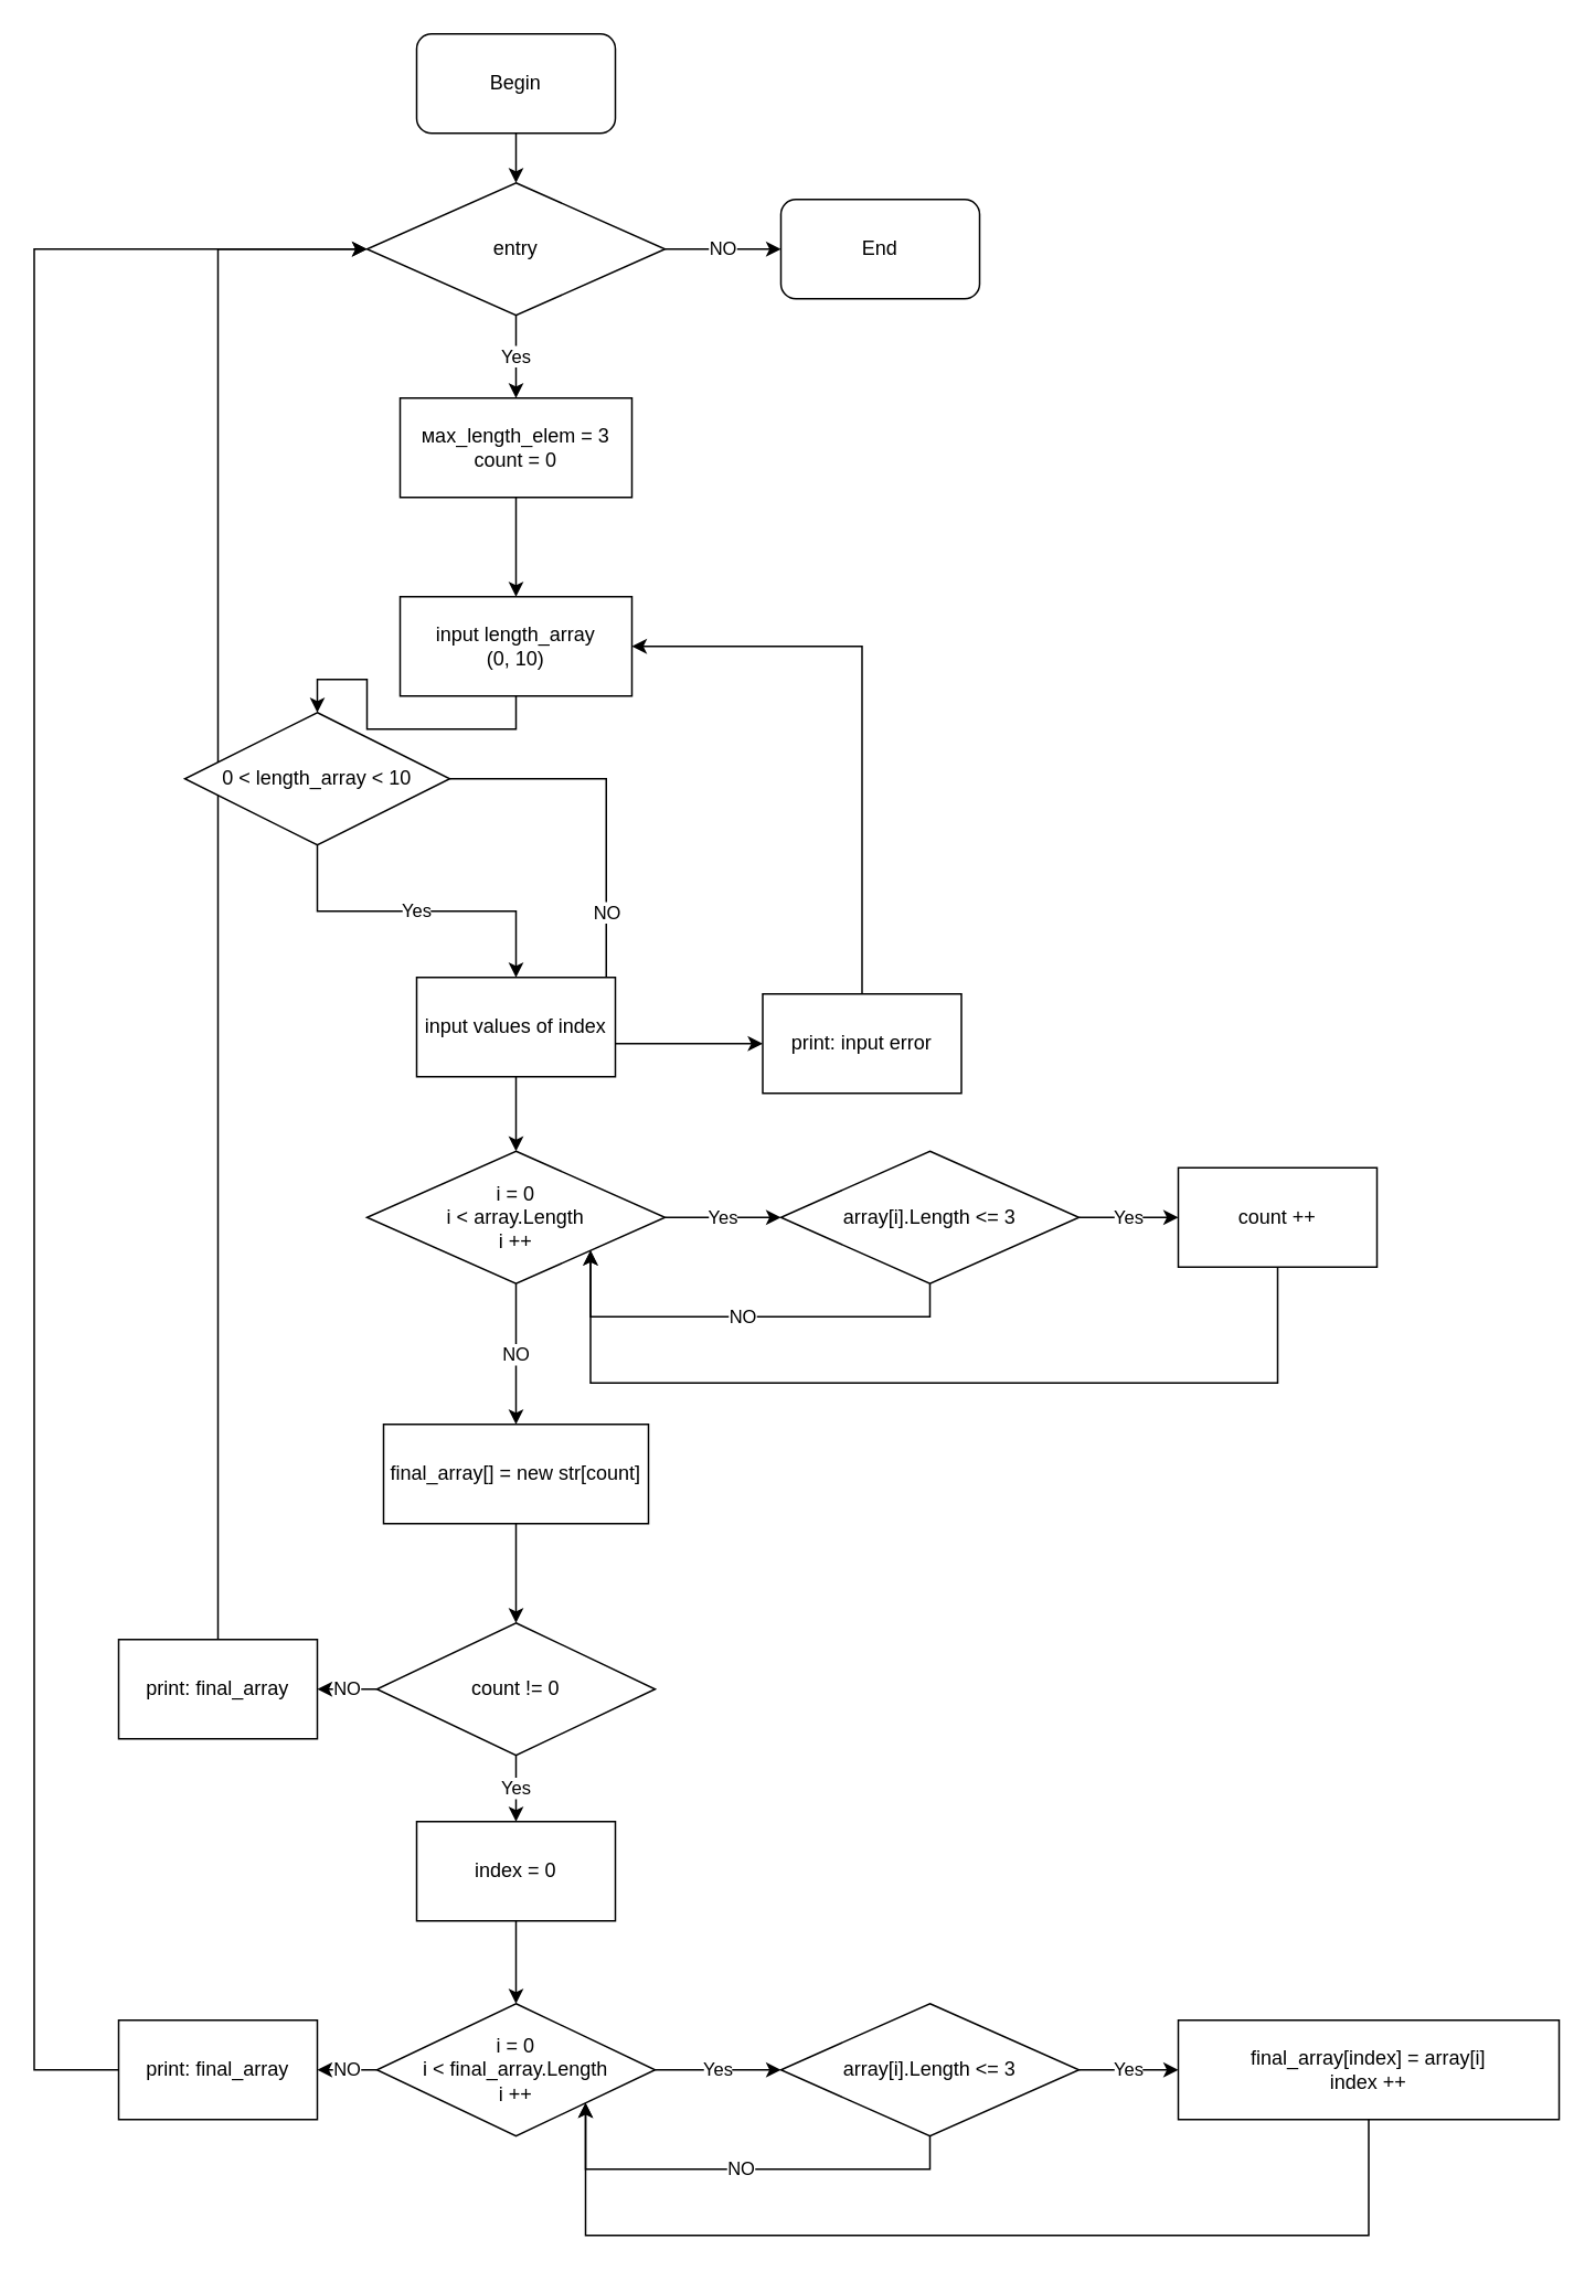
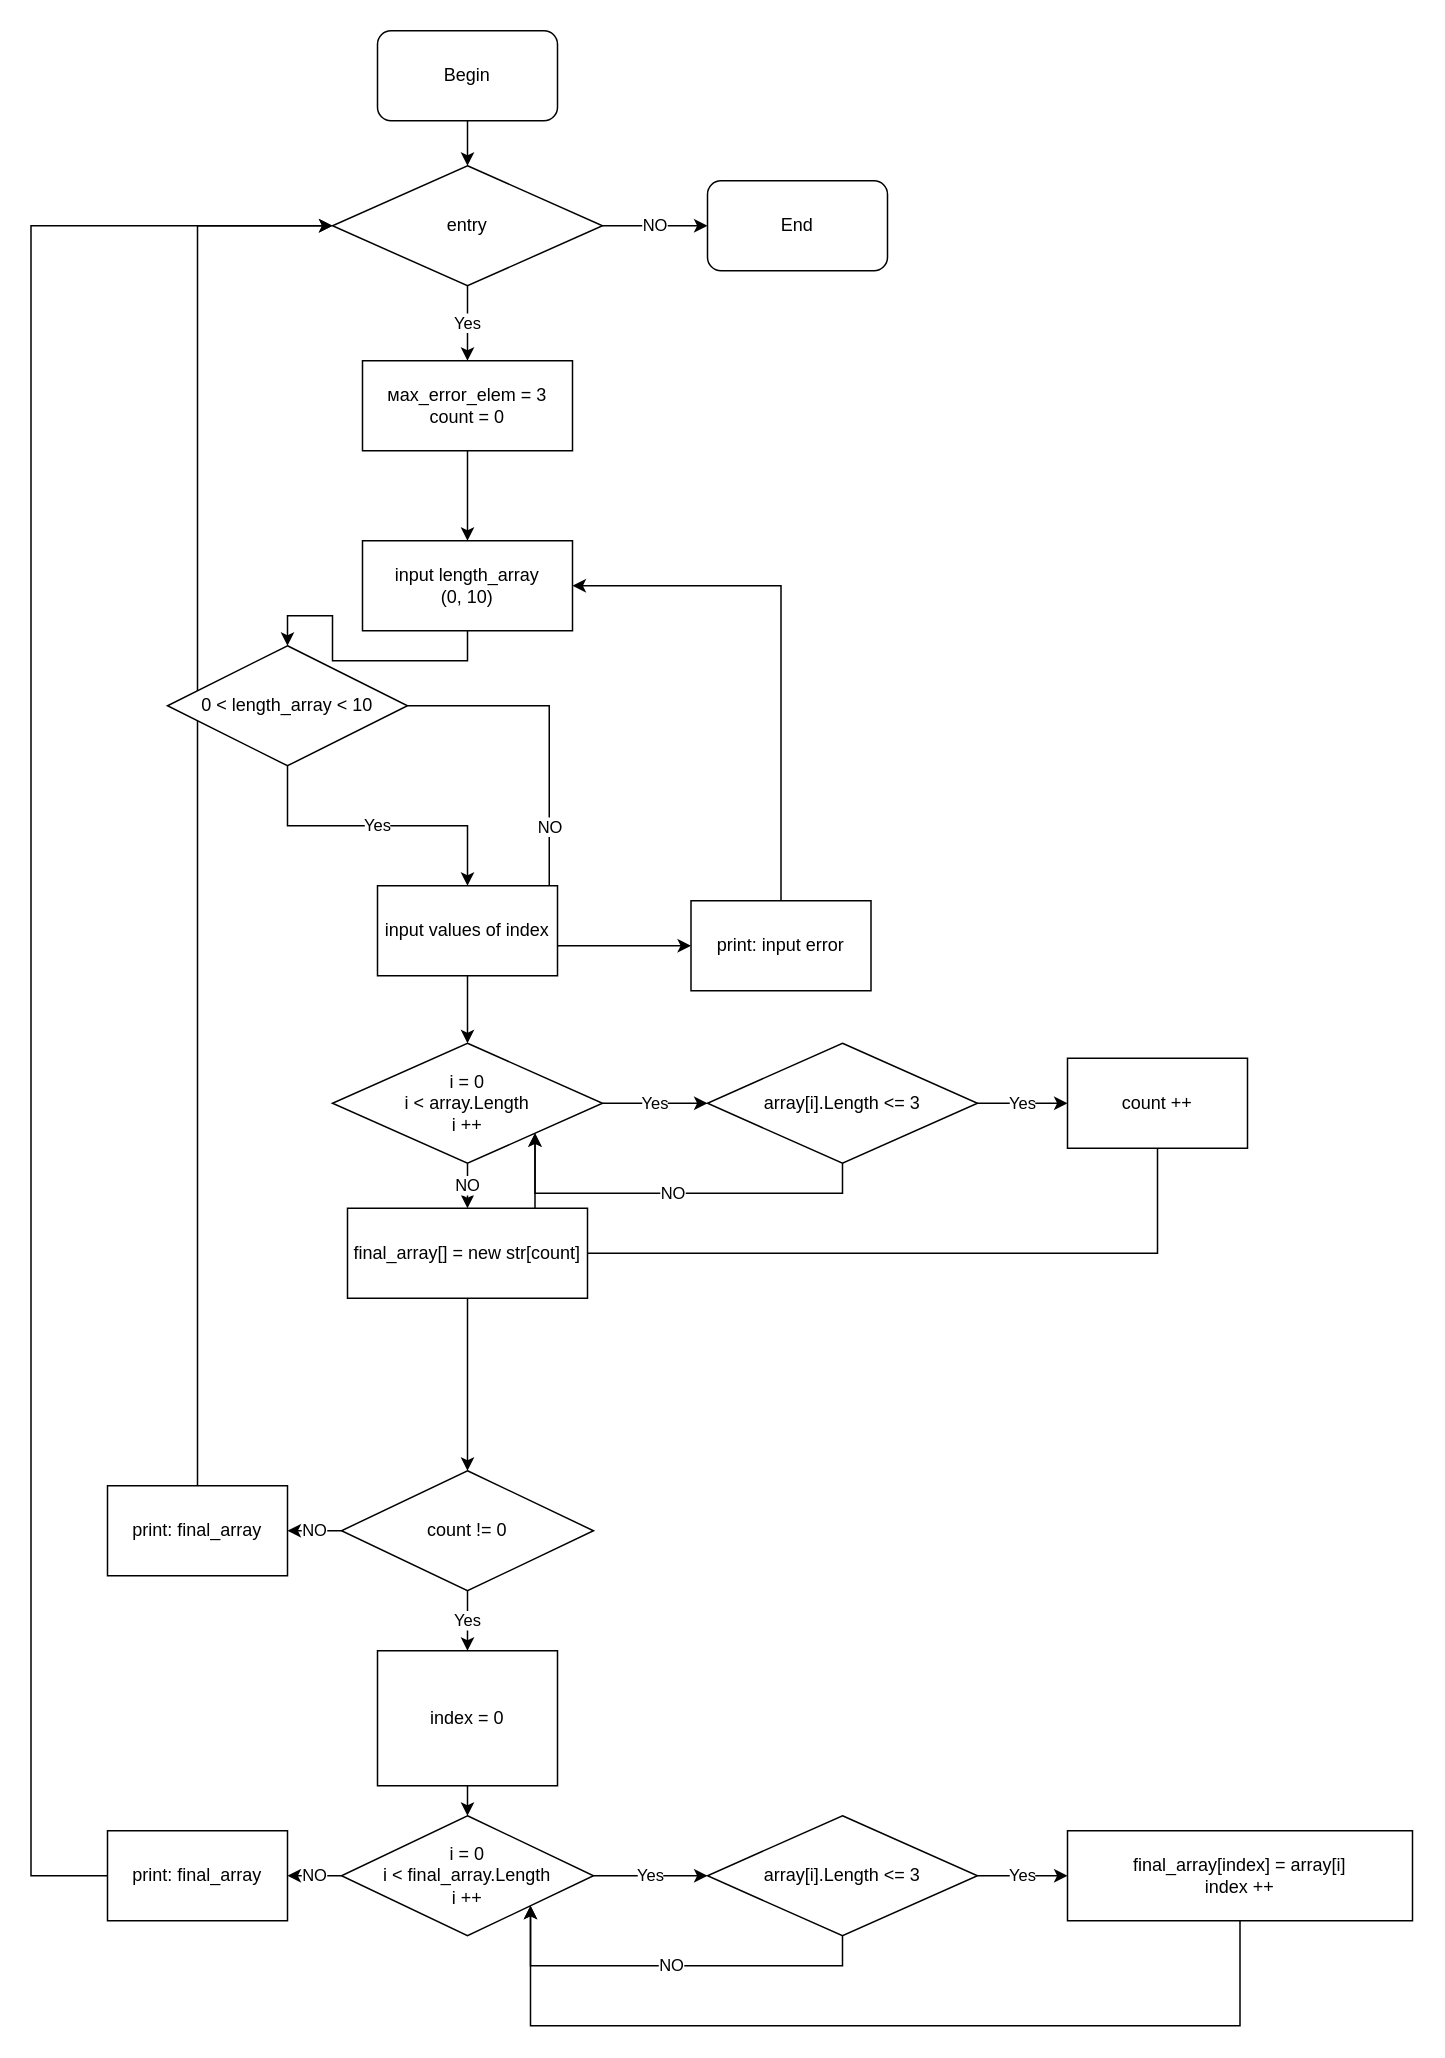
  <mxCell id="0" />
  <mxCell id="1" parent="0" />
  <mxCell id="2" style="edgeStyle=orthogonalEdgeStyle;rounded=0;orthogonalLoop=1;jettySize=auto;html=1;exitX=0.5;exitY=1;exitDx=0;exitDy=0;entryX=0.5;entryY=0;entryDx=0;entryDy=0;" parent="1" source="3" target="32" edge="1"><mxGeometry relative="1" as="geometry" /></mxCell>
  <mxCell id="3" value="Begin" style="rounded=1;whiteSpace=wrap;html=1;" parent="1" vertex="1"><mxGeometry x="251" y="20" width="120" height="60" as="geometry" /></mxCell>
  <mxCell id="4" style="edgeStyle=orthogonalEdgeStyle;rounded=0;orthogonalLoop=1;jettySize=auto;html=1;exitX=0.5;exitY=1;exitDx=0;exitDy=0;entryX=0.5;entryY=0;entryDx=0;entryDy=0;" parent="1" source="5" target="34" edge="1"><mxGeometry relative="1" as="geometry" /></mxCell>
- <mxCell id="5" value="мах_length_elem = 3&lt;br&gt;count = 0" style="rounded=0;whiteSpace=wrap;html=1;" parent="1" vertex="1"><mxGeometry x="241" y="240" width="140" height="60" as="geometry" /></mxCell>
+ <mxCell id="5" value="мах_error_elem = 3&lt;br&gt;count = 0" style="rounded=0;whiteSpace=wrap;html=1;" parent="1" vertex="1"><mxGeometry x="241" y="240" width="140" height="60" as="geometry" /></mxCell>
  <mxCell id="6" value="Yes" style="edgeStyle=orthogonalEdgeStyle;rounded=0;orthogonalLoop=1;jettySize=auto;html=1;exitX=1;exitY=0.5;exitDx=0;exitDy=0;entryX=0;entryY=0.5;entryDx=0;entryDy=0;" parent="1" source="8" target="11" edge="1"><mxGeometry relative="1" as="geometry" /></mxCell>
  <mxCell id="7" value="NO" style="edgeStyle=orthogonalEdgeStyle;rounded=0;orthogonalLoop=1;jettySize=auto;html=1;exitX=0.5;exitY=1;exitDx=0;exitDy=0;entryX=0.5;entryY=0;entryDx=0;entryDy=0;" edge="1" parent="1" source="8" target="15"><mxGeometry relative="1" as="geometry" /></mxCell>
  <mxCell id="8" value="i = 0&lt;br&gt;i &amp;lt; array.Length&lt;br&gt;i ++" style="rhombus;whiteSpace=wrap;html=1;" parent="1" vertex="1"><mxGeometry x="221" y="695" width="180" height="80" as="geometry" /></mxCell>
  <mxCell id="9" value="Yes" style="edgeStyle=orthogonalEdgeStyle;rounded=0;orthogonalLoop=1;jettySize=auto;html=1;exitX=1;exitY=0.5;exitDx=0;exitDy=0;entryX=0;entryY=0.5;entryDx=0;entryDy=0;" parent="1" source="11" target="13" edge="1"><mxGeometry relative="1" as="geometry" /></mxCell>
  <mxCell id="10" value="NO" style="edgeStyle=orthogonalEdgeStyle;rounded=0;orthogonalLoop=1;jettySize=auto;html=1;exitX=0.5;exitY=1;exitDx=0;exitDy=0;entryX=1;entryY=1;entryDx=0;entryDy=0;" parent="1" source="11" target="8" edge="1"><mxGeometry relative="1" as="geometry"><Array as="points"><mxPoint x="561" y="795" /><mxPoint x="356" y="795" /></Array></mxGeometry></mxCell>
  <mxCell id="11" value="array[i].Length &amp;lt;= 3" style="rhombus;whiteSpace=wrap;html=1;" parent="1" vertex="1"><mxGeometry x="471" y="695" width="180" height="80" as="geometry" /></mxCell>
  <mxCell id="12" style="edgeStyle=orthogonalEdgeStyle;rounded=0;orthogonalLoop=1;jettySize=auto;html=1;exitX=0.5;exitY=1;exitDx=0;exitDy=0;entryX=1;entryY=1;entryDx=0;entryDy=0;" parent="1" source="13" target="8" edge="1"><mxGeometry relative="1" as="geometry"><Array as="points"><mxPoint x="771" y="835" /><mxPoint x="356" y="835" /></Array></mxGeometry></mxCell>
  <mxCell id="13" value="count ++" style="rounded=0;whiteSpace=wrap;html=1;" parent="1" vertex="1"><mxGeometry x="711" y="705" width="120" height="60" as="geometry" /></mxCell>
  <mxCell id="14" style="edgeStyle=orthogonalEdgeStyle;rounded=0;orthogonalLoop=1;jettySize=auto;html=1;exitX=0.5;exitY=1;exitDx=0;exitDy=0;entryX=0.5;entryY=0;entryDx=0;entryDy=0;" edge="1" parent="1" source="15" target="18"><mxGeometry relative="1" as="geometry" /></mxCell>
- <mxCell id="15" value="final_array[] = new str[count]" style="rounded=0;whiteSpace=wrap;html=1;" parent="1" vertex="1"><mxGeometry x="231" y="860" width="160" height="60" as="geometry" /></mxCell>
+ <mxCell id="15" value="final_array[] = new str[count]" style="rounded=0;whiteSpace=wrap;html=1;" parent="1" vertex="1"><mxGeometry x="231" y="805" width="160" height="60" as="geometry" /></mxCell>
  <mxCell id="16" value="NO" style="edgeStyle=orthogonalEdgeStyle;rounded=0;orthogonalLoop=1;jettySize=auto;html=1;exitX=0;exitY=0.5;exitDx=0;exitDy=0;entryX=1;entryY=0.5;entryDx=0;entryDy=0;" parent="1" source="18" target="36" edge="1"><mxGeometry relative="1" as="geometry" /></mxCell>
  <mxCell id="17" value="Yes" style="edgeStyle=orthogonalEdgeStyle;rounded=0;orthogonalLoop=1;jettySize=auto;html=1;exitX=0.5;exitY=1;exitDx=0;exitDy=0;entryX=0.5;entryY=0;entryDx=0;entryDy=0;" edge="1" parent="1" source="18" target="45"><mxGeometry relative="1" as="geometry" /></mxCell>
  <mxCell id="18" value="count != 0" style="rhombus;whiteSpace=wrap;html=1;" parent="1" vertex="1"><mxGeometry x="227" y="980" width="168" height="80" as="geometry" /></mxCell>
  <mxCell id="19" value="Yes" style="edgeStyle=orthogonalEdgeStyle;rounded=0;orthogonalLoop=1;jettySize=auto;html=1;exitX=1;exitY=0.5;exitDx=0;exitDy=0;entryX=0;entryY=0.5;entryDx=0;entryDy=0;" parent="1" source="21" target="24" edge="1"><mxGeometry relative="1" as="geometry" /></mxCell>
  <mxCell id="20" value="NO" style="edgeStyle=orthogonalEdgeStyle;rounded=0;orthogonalLoop=1;jettySize=auto;html=1;exitX=0;exitY=0.5;exitDx=0;exitDy=0;entryX=1;entryY=0.5;entryDx=0;entryDy=0;" parent="1" source="21" target="29" edge="1"><mxGeometry relative="1" as="geometry" /></mxCell>
  <mxCell id="21" value="i = 0&lt;br style=&quot;border-color: var(--border-color);&quot;&gt;i &amp;lt; final_array.Length&lt;br style=&quot;border-color: var(--border-color);&quot;&gt;i ++" style="rhombus;whiteSpace=wrap;html=1;" parent="1" vertex="1"><mxGeometry x="227" y="1210" width="168" height="80" as="geometry" /></mxCell>
  <mxCell id="22" value="Yes" style="edgeStyle=orthogonalEdgeStyle;rounded=0;orthogonalLoop=1;jettySize=auto;html=1;exitX=1;exitY=0.5;exitDx=0;exitDy=0;entryX=0;entryY=0.5;entryDx=0;entryDy=0;" parent="1" source="24" target="26" edge="1"><mxGeometry relative="1" as="geometry" /></mxCell>
  <mxCell id="23" value="NO" style="edgeStyle=orthogonalEdgeStyle;rounded=0;orthogonalLoop=1;jettySize=auto;html=1;exitX=0.5;exitY=1;exitDx=0;exitDy=0;entryX=1;entryY=1;entryDx=0;entryDy=0;" parent="1" source="24" target="21" edge="1"><mxGeometry relative="1" as="geometry"><Array as="points"><mxPoint x="561" y="1310" /><mxPoint x="353" y="1310" /></Array></mxGeometry></mxCell>
  <mxCell id="24" value="array[i].Length &amp;lt;= 3" style="rhombus;whiteSpace=wrap;html=1;" parent="1" vertex="1"><mxGeometry x="471" y="1210" width="180" height="80" as="geometry" /></mxCell>
  <mxCell id="25" style="edgeStyle=orthogonalEdgeStyle;rounded=0;orthogonalLoop=1;jettySize=auto;html=1;exitX=0.5;exitY=1;exitDx=0;exitDy=0;entryX=1;entryY=1;entryDx=0;entryDy=0;" parent="1" source="26" target="21" edge="1"><mxGeometry relative="1" as="geometry"><Array as="points"><mxPoint x="826" y="1350" /><mxPoint x="353" y="1350" /></Array></mxGeometry></mxCell>
  <mxCell id="26" value="final_array[index] = array[i]&lt;br&gt;index ++" style="rounded=0;whiteSpace=wrap;html=1;" parent="1" vertex="1"><mxGeometry x="711" y="1220" width="230" height="60" as="geometry" /></mxCell>
  <mxCell id="27" value="End" style="rounded=1;whiteSpace=wrap;html=1;" parent="1" vertex="1"><mxGeometry x="471" y="120" width="120" height="60" as="geometry" /></mxCell>
  <mxCell id="28" style="edgeStyle=orthogonalEdgeStyle;rounded=0;orthogonalLoop=1;jettySize=auto;html=1;exitX=0;exitY=0.5;exitDx=0;exitDy=0;entryX=0;entryY=0.5;entryDx=0;entryDy=0;" parent="1" source="29" target="32" edge="1"><mxGeometry relative="1" as="geometry"><Array as="points"><mxPoint x="20" y="1250" /><mxPoint x="20" y="150" /></Array></mxGeometry></mxCell>
  <mxCell id="29" value="print: final_array" style="rounded=0;whiteSpace=wrap;html=1;" parent="1" vertex="1"><mxGeometry x="71" y="1220" width="120" height="60" as="geometry" /></mxCell>
  <mxCell id="30" value="NO" style="edgeStyle=orthogonalEdgeStyle;rounded=0;orthogonalLoop=1;jettySize=auto;html=1;exitX=1;exitY=0.5;exitDx=0;exitDy=0;entryX=0;entryY=0.5;entryDx=0;entryDy=0;" parent="1" source="32" target="27" edge="1"><mxGeometry relative="1" as="geometry" /></mxCell>
  <mxCell id="31" value="Yes" style="edgeStyle=orthogonalEdgeStyle;rounded=0;orthogonalLoop=1;jettySize=auto;html=1;exitX=0.5;exitY=1;exitDx=0;exitDy=0;entryX=0.5;entryY=0;entryDx=0;entryDy=0;" parent="1" source="32" target="5" edge="1"><mxGeometry relative="1" as="geometry" /></mxCell>
  <mxCell id="32" value="entry" style="rhombus;whiteSpace=wrap;html=1;" parent="1" vertex="1"><mxGeometry x="221" y="110" width="180" height="80" as="geometry" /></mxCell>
  <mxCell id="33" style="edgeStyle=orthogonalEdgeStyle;rounded=0;orthogonalLoop=1;jettySize=auto;html=1;exitX=0.5;exitY=1;exitDx=0;exitDy=0;entryX=0.5;entryY=0;entryDx=0;entryDy=0;" parent="1" source="34" target="39" edge="1"><mxGeometry relative="1" as="geometry" /></mxCell>
  <mxCell id="34" value="input length_array&lt;br&gt;(0, 10)" style="rounded=0;whiteSpace=wrap;html=1;" parent="1" vertex="1"><mxGeometry x="241" y="360" width="140" height="60" as="geometry" /></mxCell>
  <mxCell id="35" style="edgeStyle=orthogonalEdgeStyle;rounded=0;orthogonalLoop=1;jettySize=auto;html=1;exitX=0.5;exitY=0;exitDx=0;exitDy=0;entryX=0;entryY=0.5;entryDx=0;entryDy=0;" parent="1" source="36" target="32" edge="1"><mxGeometry relative="1" as="geometry"><Array as="points"><mxPoint x="131" y="150" /></Array></mxGeometry></mxCell>
  <mxCell id="36" value="print: final_array" style="rounded=0;whiteSpace=wrap;html=1;" parent="1" vertex="1"><mxGeometry x="71" y="990" width="120" height="60" as="geometry" /></mxCell>
  <mxCell id="37" value="NO" style="edgeStyle=orthogonalEdgeStyle;rounded=0;orthogonalLoop=1;jettySize=auto;html=1;exitX=1;exitY=0.5;exitDx=0;exitDy=0;entryX=0;entryY=0.5;entryDx=0;entryDy=0;" parent="1" source="39" target="43" edge="1"><mxGeometry relative="1" as="geometry" /></mxCell>
  <mxCell id="38" value="Yes" style="edgeStyle=orthogonalEdgeStyle;rounded=0;orthogonalLoop=1;jettySize=auto;html=1;exitX=0.5;exitY=1;exitDx=0;exitDy=0;entryX=0.5;entryY=0;entryDx=0;entryDy=0;" parent="1" source="39" target="41" edge="1"><mxGeometry relative="1" as="geometry" /></mxCell>
  <mxCell id="39" value="0 &amp;lt; length_array &amp;lt; 10" style="rhombus;whiteSpace=wrap;html=1;" parent="1" vertex="1"><mxGeometry x="111" y="430" width="160" height="80" as="geometry" /></mxCell>
  <mxCell id="40" style="edgeStyle=orthogonalEdgeStyle;rounded=0;orthogonalLoop=1;jettySize=auto;html=1;exitX=0.5;exitY=1;exitDx=0;exitDy=0;entryX=0.5;entryY=0;entryDx=0;entryDy=0;" parent="1" source="41" target="8" edge="1"><mxGeometry relative="1" as="geometry" /></mxCell>
  <mxCell id="41" value="input values of index" style="rounded=0;whiteSpace=wrap;html=1;" parent="1" vertex="1"><mxGeometry x="251" y="590" width="120" height="60" as="geometry" /></mxCell>
  <mxCell id="42" style="edgeStyle=orthogonalEdgeStyle;rounded=0;orthogonalLoop=1;jettySize=auto;html=1;exitX=0.5;exitY=0;exitDx=0;exitDy=0;entryX=1;entryY=0.5;entryDx=0;entryDy=0;" parent="1" source="43" target="34" edge="1"><mxGeometry relative="1" as="geometry" /></mxCell>
  <mxCell id="43" value="print: input error" style="rounded=0;whiteSpace=wrap;html=1;" parent="1" vertex="1"><mxGeometry x="460" y="600" width="120" height="60" as="geometry" /></mxCell>
  <mxCell id="44" style="edgeStyle=orthogonalEdgeStyle;rounded=0;orthogonalLoop=1;jettySize=auto;html=1;exitX=0.5;exitY=1;exitDx=0;exitDy=0;entryX=0.5;entryY=0;entryDx=0;entryDy=0;" edge="1" parent="1" source="45" target="21"><mxGeometry relative="1" as="geometry" /></mxCell>
- <mxCell id="45" value="index = 0" style="rounded=0;whiteSpace=wrap;html=1;" vertex="1" parent="1"><mxGeometry x="251" y="1100" width="120" height="60" as="geometry" /></mxCell>
+ <mxCell id="45" value="index = 0" style="rounded=0;whiteSpace=wrap;html=1;" vertex="1" parent="1"><mxGeometry x="251" y="1100" width="120" height="90" as="geometry" /></mxCell>
